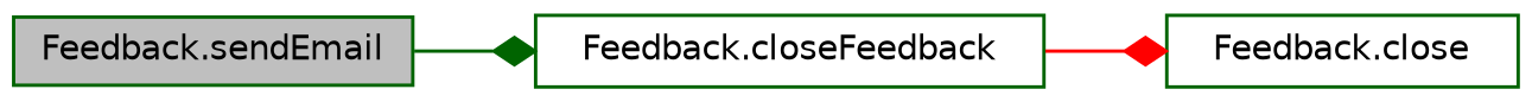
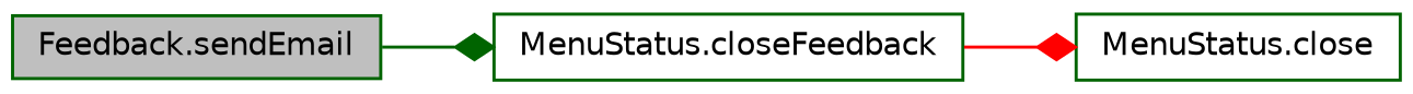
  digraph {
    rankdir=LR
    node [color=darkgreen fillcolor=white fontname=Helvetica fontsize=10 shape=record style=filled]
    edge [arrowhead=diamond fontname=Helvetica fontsize=10 labelfontname=Helvetica labelfontsize=10 style=solid]
    n1 [fillcolor=grey75 fontcolor=black height=0.2 label="Feedback.sendEmail" width=0.4]
-   n2 [height=0.2 label="Feedback.closeFeedback" width=0.4]
-   n3 [height=0.2 label="Feedback.close" width=0.4]
+   n2 [height=0.2 label="MenuStatus.closeFeedback" width=0.4]
+   n3 [height=0.2 label="MenuStatus.close" width=0.4]
    n1 -> n2 [color=darkgreen]
    n2 -> n3 [color=red]
  }
